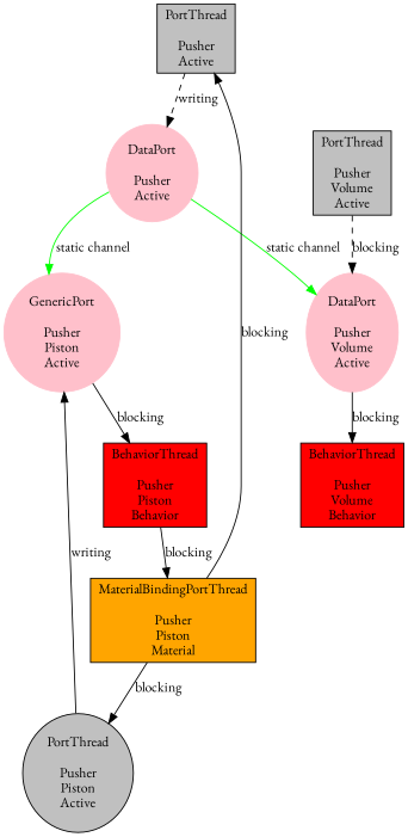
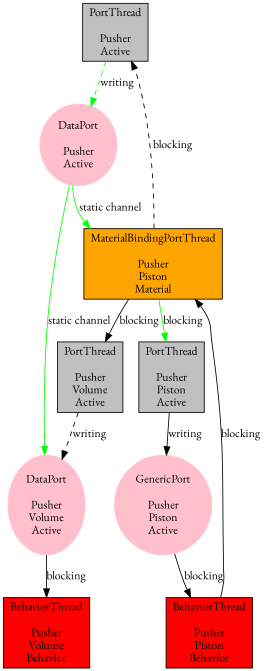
  digraph {
    fontname="EB Garamond"
    node [fontname="EB Garamond" shape=box style=filled]
    edge [fontname="EB Garamond"]
    n1 [fillcolor=gray label="PortThread\n\nPusher\nActive"]
    n2 [color=pink label="DataPort\n\nPusher\nActive" shape=ellipse]
    n3 [color=pink label="DataPort\n\nPusher\nVolume\nActive" shape=ellipse]
    n4 [color=pink label="GenericPort\n\nPusher\nPiston\nActive" shape=ellipse]
    n5 [fillcolor=gray label="PortThread\n\nPusher\nVolume\nActive"]
    n6 [fillcolor=red label="BehaviorThread\n\nPusher\nVolume\nBehavior"]
    n7 [fillcolor=orange label="MaterialBindingPortThread\n\nPusher\nPiston\nMaterial"]
-   n8 [fillcolor=gray label="PortThread\n\nPusher\nPiston\nActive" shape=ellipse]
+   n8 [fillcolor=gray label="PortThread\n\nPusher\nPiston\nActive"]
    n9 [fillcolor=red label="BehaviorThread\n\nPusher\nPiston\nBehavior"]
-   n1 -> n2 [label=writing style=dashed]
+   n1 -> n2 [label=writing style=dashed color=green]
    n2 -> n3 [color=green label="static channel"]
-   n2 -> n4 [color=green label="static channel"]
+   n2 -> n7 [color=green label="static channel"]
    n3 -> n6 [label=blocking]
    n4 -> n9 [label=blocking]
-   n5 -> n3 [label=blocking style=dashed]
-   n7 -> n1 [label=blocking]
-   n7 -> n8 [label=blocking]
+   n5 -> n3 [label=writing style=dashed]
+   n7 -> n1 [label=blocking style=dashed]
+   n7 -> n5 [label=blocking]
+   n7 -> n8 [label=blocking color=green]
    n8 -> n4 [label=writing style=solid]
    n9 -> n7 [label=blocking]
  }
